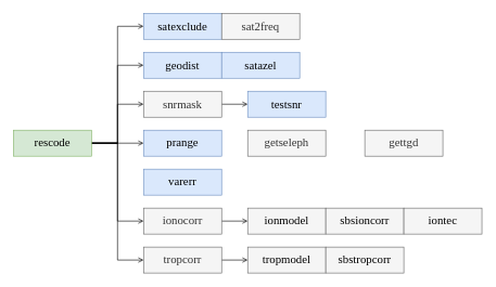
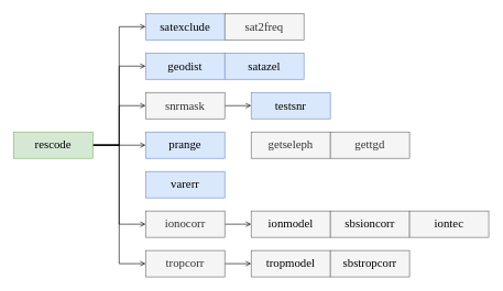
  <mxCell id="0" />
  <mxCell id="1" parent="0" />
  <mxCell id="2" style="edgeStyle=orthogonalEdgeStyle;rounded=0;orthogonalLoop=1;jettySize=auto;html=1;exitX=1;exitY=0.5;exitDx=0;exitDy=0;entryX=0;entryY=0.5;entryDx=0;entryDy=0;endArrow=open;endFill=0;" edge="1" parent="1" source="8" target="9"><mxGeometry relative="1" as="geometry" /></mxCell>
  <mxCell id="3" style="edgeStyle=orthogonalEdgeStyle;rounded=0;orthogonalLoop=1;jettySize=auto;html=1;exitX=1;exitY=0.5;exitDx=0;exitDy=0;entryX=0;entryY=0.5;entryDx=0;entryDy=0;endArrow=open;endFill=0;" edge="1" parent="1" source="8" target="10"><mxGeometry relative="1" as="geometry" /></mxCell>
  <mxCell id="4" style="edgeStyle=orthogonalEdgeStyle;rounded=0;orthogonalLoop=1;jettySize=auto;html=1;exitX=1;exitY=0.5;exitDx=0;exitDy=0;entryX=0;entryY=0.5;entryDx=0;entryDy=0;endArrow=open;endFill=0;" edge="1" parent="1" source="8" target="13"><mxGeometry relative="1" as="geometry" /></mxCell>
  <mxCell id="5" style="edgeStyle=orthogonalEdgeStyle;rounded=0;orthogonalLoop=1;jettySize=auto;html=1;exitX=1;exitY=0.5;exitDx=0;exitDy=0;entryX=0;entryY=0.5;entryDx=0;entryDy=0;endArrow=open;endFill=0;" edge="1" parent="1" source="8" target="18"><mxGeometry relative="1" as="geometry" /></mxCell>
  <mxCell id="6" style="edgeStyle=orthogonalEdgeStyle;rounded=0;orthogonalLoop=1;jettySize=auto;html=1;exitX=1;exitY=0.5;exitDx=0;exitDy=0;entryX=0;entryY=0.5;entryDx=0;entryDy=0;endArrow=open;endFill=0;" edge="1" parent="1" source="8" target="16"><mxGeometry relative="1" as="geometry" /></mxCell>
  <mxCell id="7" style="edgeStyle=orthogonalEdgeStyle;rounded=0;orthogonalLoop=1;jettySize=auto;html=1;exitX=1;exitY=0.5;exitDx=0;exitDy=0;entryX=0;entryY=0.5;entryDx=0;entryDy=0;endArrow=open;endFill=0;" edge="1" parent="1" source="8" target="21"><mxGeometry relative="1" as="geometry" /></mxCell>
  <mxCell id="8" value="&lt;font face=&quot;Lucida Console&quot; style=&quot;font-size: 18px;&quot;&gt;rescode&lt;/font&gt;" style="rounded=0;whiteSpace=wrap;html=1;fillColor=#d5e8d4;strokeColor=#82b366;" vertex="1" parent="1"><mxGeometry x="20" y="200" width="120" height="40" as="geometry" /></mxCell>
  <mxCell id="9" value="&lt;span style=&quot;font-family: &amp;quot;Lucida Console&amp;quot;;&quot;&gt;&lt;font style=&quot;font-size: 18px;&quot;&gt;satexclude&lt;/font&gt;&lt;/span&gt;" style="rounded=0;whiteSpace=wrap;html=1;fillColor=#dae8fc;strokeColor=#6c8ebf;" vertex="1" parent="1"><mxGeometry x="220" y="20" width="120" height="40" as="geometry" /></mxCell>
  <mxCell id="10" value="&lt;span style=&quot;font-family: &amp;quot;Lucida Console&amp;quot;;&quot;&gt;&lt;font style=&quot;font-size: 18px;&quot;&gt;geodist&lt;/font&gt;&lt;/span&gt;" style="rounded=0;whiteSpace=wrap;html=1;fillColor=#dae8fc;strokeColor=#6c8ebf;" vertex="1" parent="1"><mxGeometry x="220" y="80" width="120" height="40" as="geometry" /></mxCell>
  <mxCell id="11" value="&lt;span style=&quot;font-family: &amp;quot;Lucida Console&amp;quot;;&quot;&gt;&lt;font style=&quot;font-size: 18px;&quot;&gt;satazel&lt;/font&gt;&lt;/span&gt;" style="rounded=0;whiteSpace=wrap;html=1;fillColor=#dae8fc;strokeColor=#6c8ebf;" vertex="1" parent="1"><mxGeometry x="340" y="80" width="120" height="40" as="geometry" /></mxCell>
  <mxCell id="12" style="edgeStyle=orthogonalEdgeStyle;rounded=0;orthogonalLoop=1;jettySize=auto;html=1;exitX=1;exitY=0.5;exitDx=0;exitDy=0;entryX=0;entryY=0.5;entryDx=0;entryDy=0;endArrow=open;endFill=0;" edge="1" parent="1" source="13" target="14"><mxGeometry relative="1" as="geometry" /></mxCell>
  <mxCell id="13" value="&lt;span style=&quot;font-family: &amp;quot;Lucida Console&amp;quot;;&quot;&gt;&lt;font style=&quot;font-size: 18px;&quot;&gt;snrmask&lt;/font&gt;&lt;/span&gt;" style="rounded=0;whiteSpace=wrap;html=1;fillColor=#f5f5f5;strokeColor=#666666;fontColor=#333333;" vertex="1" parent="1"><mxGeometry x="220" y="140" width="120" height="40" as="geometry" /></mxCell>
  <mxCell id="14" value="&lt;span style=&quot;font-family: &amp;quot;Lucida Console&amp;quot;; font-size: 18px;&quot;&gt;&lt;font style=&quot;font-size: 18px;&quot;&gt;testsnr&lt;/font&gt;&lt;/span&gt;" style="rounded=0;whiteSpace=wrap;html=1;fillColor=#dae8fc;strokeColor=#6c8ebf;fontSize=18;" vertex="1" parent="1"><mxGeometry x="380" y="140" width="120" height="40" as="geometry" /></mxCell>
  <mxCell id="15" style="edgeStyle=orthogonalEdgeStyle;rounded=0;orthogonalLoop=1;jettySize=auto;html=1;exitX=1;exitY=0.5;exitDx=0;exitDy=0;entryX=0;entryY=0.5;entryDx=0;entryDy=0;endArrow=open;endFill=0;" edge="1" parent="1" source="16" target="24"><mxGeometry relative="1" as="geometry" /></mxCell>
  <mxCell id="16" value="&lt;span style=&quot;font-family: &amp;quot;Lucida Console&amp;quot;;&quot;&gt;&lt;font style=&quot;font-size: 18px;&quot;&gt;ionocorr&lt;/font&gt;&lt;/span&gt;" style="rounded=0;whiteSpace=wrap;html=1;fillColor=#f5f5f5;strokeColor=#666666;fontColor=#333333;" vertex="1" parent="1"><mxGeometry x="220" y="320" width="120" height="40" as="geometry" /></mxCell>
  <mxCell id="17" value="&lt;font style=&quot;font-size: 18px;&quot; face=&quot;Lucida Console&quot;&gt;sat2freq&lt;/font&gt;" style="rounded=0;whiteSpace=wrap;html=1;fillColor=#f5f5f5;strokeColor=#666666;fontColor=#333333;" vertex="1" parent="1"><mxGeometry x="340" y="20" width="120" height="40" as="geometry" /></mxCell>
  <mxCell id="18" value="&lt;span style=&quot;font-family: &amp;quot;Lucida Console&amp;quot;;&quot;&gt;&lt;font style=&quot;font-size: 18px;&quot;&gt;prange&lt;/font&gt;&lt;/span&gt;" style="rounded=0;whiteSpace=wrap;html=1;fillColor=#dae8fc;strokeColor=#6c8ebf;" vertex="1" parent="1"><mxGeometry x="220" y="200" width="120" height="40" as="geometry" /></mxCell>
  <mxCell id="19" value="&lt;span style=&quot;font-family: &amp;quot;Lucida Console&amp;quot;;&quot;&gt;&lt;font style=&quot;font-size: 18px;&quot;&gt;varerr&lt;/font&gt;&lt;/span&gt;" style="rounded=0;whiteSpace=wrap;html=1;fillColor=#dae8fc;strokeColor=#6c8ebf;" vertex="1" parent="1"><mxGeometry x="220" y="260" width="120" height="40" as="geometry" /></mxCell>
  <mxCell id="20" style="edgeStyle=orthogonalEdgeStyle;rounded=0;orthogonalLoop=1;jettySize=auto;html=1;exitX=1;exitY=0.5;exitDx=0;exitDy=0;entryX=0;entryY=0.5;entryDx=0;entryDy=0;endArrow=open;endFill=0;" edge="1" parent="1" source="21" target="26"><mxGeometry relative="1" as="geometry" /></mxCell>
  <mxCell id="21" value="&lt;span style=&quot;font-family: &amp;quot;Lucida Console&amp;quot;;&quot;&gt;&lt;font style=&quot;font-size: 18px;&quot;&gt;tropcorr&lt;/font&gt;&lt;/span&gt;" style="rounded=0;whiteSpace=wrap;html=1;fillColor=#f5f5f5;strokeColor=#666666;fontColor=#333333;" vertex="1" parent="1"><mxGeometry x="220" y="380" width="120" height="40" as="geometry" /></mxCell>
  <mxCell id="22" value="&lt;span style=&quot;font-size: 18px;&quot;&gt;&lt;font face=&quot;Lucida Console&quot;&gt;getseleph&lt;/font&gt;&lt;/span&gt;" style="rounded=0;whiteSpace=wrap;html=1;fillColor=#f5f5f5;strokeColor=#666666;fontColor=#333333;fontSize=18;" vertex="1" parent="1"><mxGeometry x="380" y="200" width="120" height="40" as="geometry" /></mxCell>
- <mxCell id="23" value="&lt;span style=&quot;font-family: &amp;quot;Lucida Console&amp;quot;; font-size: 18px;&quot;&gt;gettgd&lt;/span&gt;" style="rounded=0;whiteSpace=wrap;html=1;fillColor=#f5f5f5;strokeColor=#666666;fontColor=#333333;fontSize=18;" vertex="1" parent="1"><mxGeometry x="560" y="200" width="120" height="40" as="geometry" /></mxCell>
+ <mxCell id="23" value="&lt;span style=&quot;font-family: &amp;quot;Lucida Console&amp;quot;; font-size: 18px;&quot;&gt;gettgd&lt;/span&gt;" style="rounded=0;whiteSpace=wrap;html=1;fillColor=#f5f5f5;strokeColor=#666666;fontColor=#333333;fontSize=18;" vertex="1" parent="1"><mxGeometry x="500" y="200" width="120" height="40" as="geometry" /></mxCell>
  <mxCell id="24" value="&lt;span style=&quot;color: rgb(0, 0, 0); font-family: &amp;quot;Lucida Console&amp;quot;; font-size: 18px;&quot;&gt;ionmodel&lt;/span&gt;" style="rounded=0;whiteSpace=wrap;html=1;fillColor=#f5f5f5;strokeColor=#666666;fontColor=#333333;fontSize=18;" vertex="1" parent="1"><mxGeometry x="380" y="320" width="120" height="40" as="geometry" /></mxCell>
  <mxCell id="25" value="&lt;span style=&quot;color: rgb(0, 0, 0); font-family: &amp;quot;Lucida Console&amp;quot;; font-size: 18px;&quot;&gt;sbsioncorr&lt;/span&gt;" style="rounded=0;whiteSpace=wrap;html=1;fillColor=#f5f5f5;strokeColor=#666666;fontColor=#333333;fontSize=18;" vertex="1" parent="1"><mxGeometry x="500" y="320" width="120" height="40" as="geometry" /></mxCell>
  <mxCell id="26" value="&lt;span style=&quot;color: rgb(0, 0, 0); font-family: &amp;quot;Lucida Console&amp;quot;; font-size: 18px;&quot;&gt;tropmodel&lt;/span&gt;" style="rounded=0;whiteSpace=wrap;html=1;fillColor=#f5f5f5;strokeColor=#666666;fontColor=#333333;fontSize=18;" vertex="1" parent="1"><mxGeometry x="380" y="380" width="120" height="40" as="geometry" /></mxCell>
  <mxCell id="27" value="&lt;span style=&quot;color: rgb(0, 0, 0); font-family: &amp;quot;Lucida Console&amp;quot;; font-size: 18px;&quot;&gt;sbstropcorr&lt;/span&gt;" style="rounded=0;whiteSpace=wrap;html=1;fillColor=#f5f5f5;strokeColor=#666666;fontColor=#333333;fontSize=18;" vertex="1" parent="1"><mxGeometry x="500" y="380" width="120" height="40" as="geometry" /></mxCell>
  <mxCell id="28" value="&lt;span style=&quot;color: rgb(0, 0, 0); font-family: &amp;quot;Lucida Console&amp;quot;; font-size: 18px;&quot;&gt;iontec&lt;/span&gt;" style="rounded=0;whiteSpace=wrap;html=1;fillColor=#f5f5f5;strokeColor=#666666;fontColor=#333333;fontSize=18;" vertex="1" parent="1"><mxGeometry x="620" y="320" width="120" height="40" as="geometry" /></mxCell>
